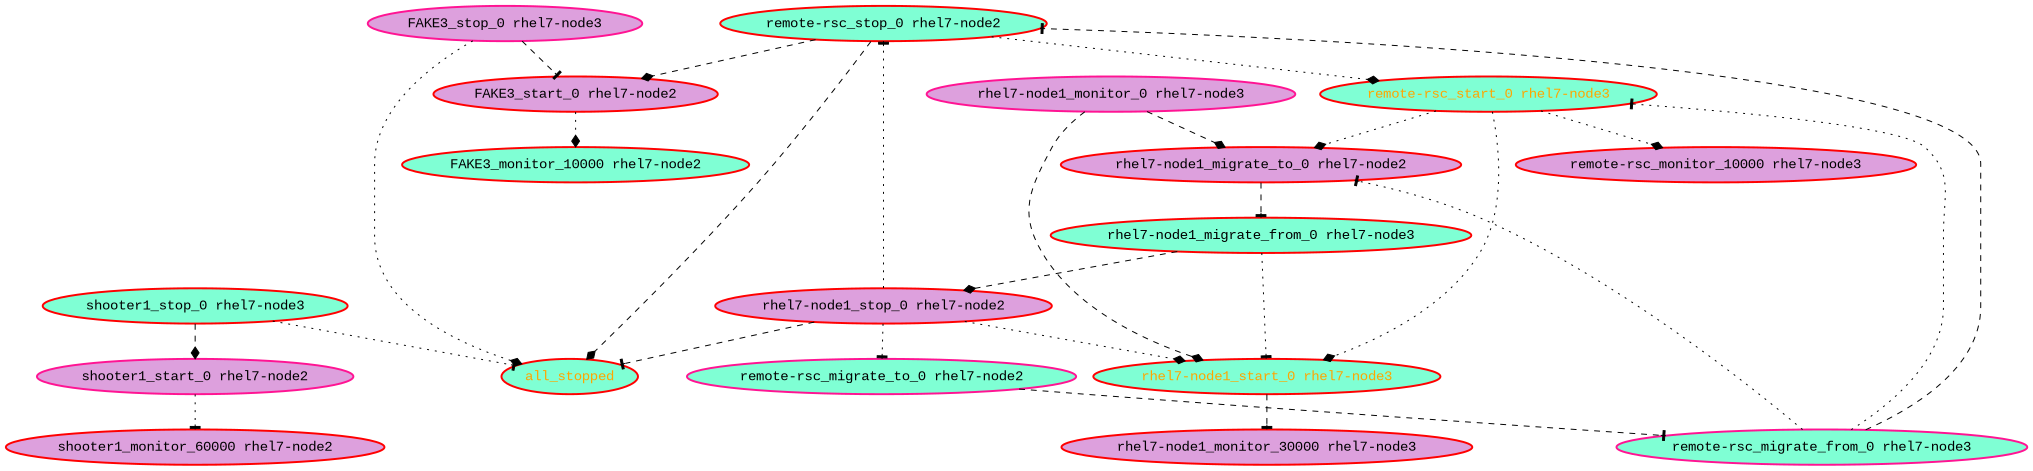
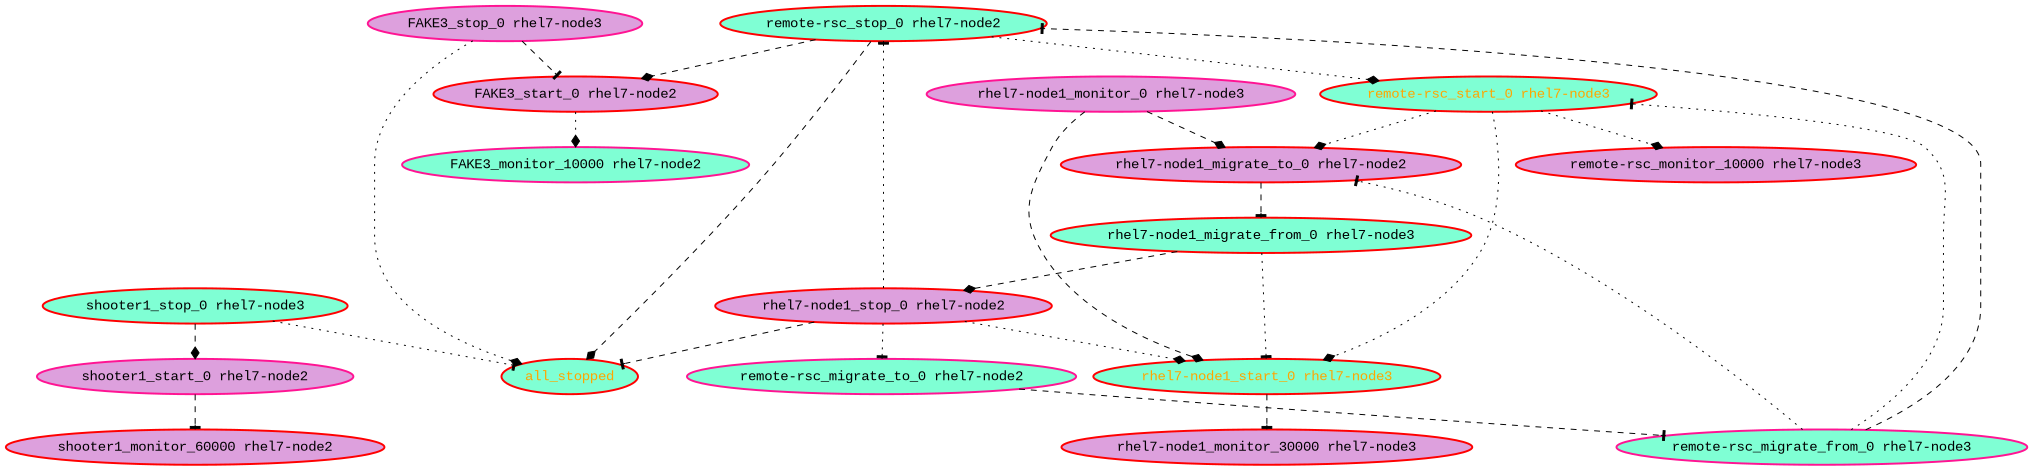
  digraph {
    fontname="Liberation Mono"
    node [color=red fillcolor=aquamarine fontcolor=black fontname="Liberation Mono" style="bold,filled"]
    edge [arrowhead=diamond fontname="Liberation Mono" style=dotted]
-   "FAKE3_monitor_10000 rhel7-node2"
+   "FAKE3_monitor_10000 rhel7-node2" [color=deeppink]
    "FAKE3_start_0 rhel7-node2" [fillcolor=plum]
    "FAKE3_stop_0 rhel7-node3" [color=deeppink fillcolor=plum]
    all_stopped [fontcolor=orange]
    "remote-rsc_migrate_from_0 rhel7-node3" [color=deeppink]
    "remote-rsc_start_0 rhel7-node3" [fontcolor=orange]
    "remote-rsc_stop_0 rhel7-node2"
    "rhel7-node1_migrate_to_0 rhel7-node2" [fillcolor=plum]
    "remote-rsc_monitor_10000 rhel7-node3" [fillcolor=plum]
    "rhel7-node1_start_0 rhel7-node3" [fontcolor=orange]
    "rhel7-node1_migrate_from_0 rhel7-node3"
    "rhel7-node1_monitor_30000 rhel7-node3" [fillcolor=plum]
    "rhel7-node1_stop_0 rhel7-node2" [fillcolor=plum]
    "remote-rsc_migrate_to_0 rhel7-node2" [color=deeppink]
    "rhel7-node1_monitor_0 rhel7-node3" [color=deeppink fillcolor=plum]
    "shooter1_start_0 rhel7-node2" [color=deeppink fillcolor=plum]
    "shooter1_monitor_60000 rhel7-node2" [fillcolor=plum]
    "shooter1_stop_0 rhel7-node3"
    "FAKE3_start_0 rhel7-node2" -> "FAKE3_monitor_10000 rhel7-node2"
    "FAKE3_stop_0 rhel7-node3" -> "FAKE3_start_0 rhel7-node2" [arrowhead=tee style=dashed]
    "FAKE3_stop_0 rhel7-node3" -> all_stopped
    "remote-rsc_migrate_from_0 rhel7-node3" -> "remote-rsc_start_0 rhel7-node3" [arrowhead=tee]
    "remote-rsc_migrate_from_0 rhel7-node3" -> "remote-rsc_stop_0 rhel7-node2" [arrowhead=tee style=dashed]
    "remote-rsc_migrate_from_0 rhel7-node3" -> "rhel7-node1_migrate_to_0 rhel7-node2" [arrowhead=tee]
    "remote-rsc_start_0 rhel7-node3" -> "rhel7-node1_migrate_to_0 rhel7-node2"
    "remote-rsc_start_0 rhel7-node3" -> "remote-rsc_monitor_10000 rhel7-node3"
    "remote-rsc_start_0 rhel7-node3" -> "rhel7-node1_start_0 rhel7-node3"
    "remote-rsc_stop_0 rhel7-node2" -> "FAKE3_start_0 rhel7-node2" [style=dashed]
    "remote-rsc_stop_0 rhel7-node2" -> all_stopped [style=dashed]
    "remote-rsc_stop_0 rhel7-node2" -> "remote-rsc_start_0 rhel7-node3"
    "rhel7-node1_migrate_to_0 rhel7-node2" -> "rhel7-node1_migrate_from_0 rhel7-node3" [arrowhead=tee style=dashed]
    "rhel7-node1_start_0 rhel7-node3" -> "rhel7-node1_monitor_30000 rhel7-node3" [arrowhead=tee style=dashed]
    "rhel7-node1_migrate_from_0 rhel7-node3" -> "rhel7-node1_start_0 rhel7-node3" [arrowhead=tee]
    "rhel7-node1_migrate_from_0 rhel7-node3" -> "rhel7-node1_stop_0 rhel7-node2" [style=dashed]
    "rhel7-node1_stop_0 rhel7-node2" -> all_stopped [arrowhead=tee style=dashed]
    "rhel7-node1_stop_0 rhel7-node2" -> "remote-rsc_stop_0 rhel7-node2" [arrowhead=tee]
    "rhel7-node1_stop_0 rhel7-node2" -> "rhel7-node1_start_0 rhel7-node3"
    "rhel7-node1_stop_0 rhel7-node2" -> "remote-rsc_migrate_to_0 rhel7-node2" [arrowhead=tee]
    "remote-rsc_migrate_to_0 rhel7-node2" -> "remote-rsc_migrate_from_0 rhel7-node3" [arrowhead=tee style=dashed]
    "rhel7-node1_monitor_0 rhel7-node3" -> "rhel7-node1_migrate_to_0 rhel7-node2" [style=dashed]
    "rhel7-node1_monitor_0 rhel7-node3" -> "rhel7-node1_start_0 rhel7-node3" [style=dashed]
-   "shooter1_start_0 rhel7-node2" -> "shooter1_monitor_60000 rhel7-node2" [arrowhead=tee]
+   "shooter1_start_0 rhel7-node2" -> "shooter1_monitor_60000 rhel7-node2" [arrowhead=tee style=dashed]
    "shooter1_stop_0 rhel7-node3" -> all_stopped [arrowhead=tee]
    "shooter1_stop_0 rhel7-node3" -> "shooter1_start_0 rhel7-node2" [style=dashed]
  }
